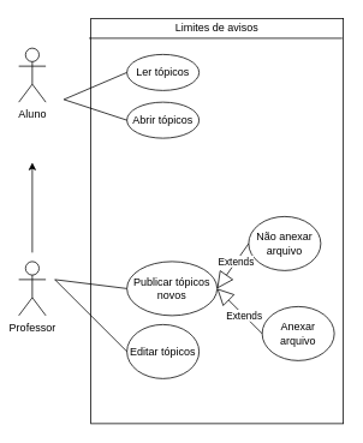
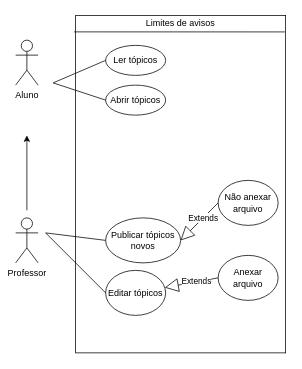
  <mxCell id="0" />
  <mxCell id="1" parent="0" />
  <mxCell id="2" value="Aluno&lt;br&gt;" style="shape=umlActor;verticalLabelPosition=bottom;verticalAlign=top;html=1;outlineConnect=0;" vertex="1" parent="1"><mxGeometry x="20" y="53" width="30" height="60" as="geometry" /></mxCell>
  <mxCell id="3" value="" style="rounded=0;whiteSpace=wrap;html=1;" vertex="1" parent="1"><mxGeometry x="100" y="20" width="280" height="450" as="geometry" /></mxCell>
  <mxCell id="4" value="Limites de avisos" style="text;html=1;strokeColor=none;fillColor=none;align=center;verticalAlign=middle;whiteSpace=wrap;rounded=0;" vertex="1" parent="1"><mxGeometry x="100" y="20" width="280" height="20" as="geometry" /></mxCell>
  <mxCell id="5" value="" style="endArrow=none;html=1;entryX=0.996;entryY=0.049;entryDx=0;entryDy=0;entryPerimeter=0;" edge="1" parent="1" target="3"><mxGeometry width="50" height="50" relative="1" as="geometry"><mxPoint x="98" y="42" as="sourcePoint" /><mxPoint x="220" y="180" as="targetPoint" /></mxGeometry></mxCell>
  <mxCell id="6" style="edgeStyle=orthogonalEdgeStyle;rounded=0;orthogonalLoop=1;jettySize=auto;html=1;" edge="1" parent="1"><mxGeometry relative="1" as="geometry"><mxPoint x="35" y="280" as="sourcePoint" /><mxPoint x="35" y="180" as="targetPoint" /></mxGeometry></mxCell>
  <mxCell id="7" value="Professor" style="shape=umlActor;verticalLabelPosition=bottom;verticalAlign=top;html=1;outlineConnect=0;" vertex="1" parent="1"><mxGeometry x="20" y="290" width="30" height="60" as="geometry" /></mxCell>
  <mxCell id="8" value="Ler tópicos" style="ellipse;whiteSpace=wrap;html=1;" vertex="1" parent="1"><mxGeometry x="140" y="60" width="80" height="40" as="geometry" /></mxCell>
  <mxCell id="9" value="" style="endArrow=none;html=1;entryX=0;entryY=0.5;entryDx=0;entryDy=0;" edge="1" parent="1" target="8"><mxGeometry width="50" height="50" relative="1" as="geometry"><mxPoint x="70" y="110" as="sourcePoint" /><mxPoint x="220" y="180" as="targetPoint" /></mxGeometry></mxCell>
  <mxCell id="10" value="Publicar tópicos novos" style="ellipse;whiteSpace=wrap;html=1;" vertex="1" parent="1"><mxGeometry x="140" y="290" width="100" height="60" as="geometry" /></mxCell>
  <mxCell id="11" value="Editar tópicos" style="ellipse;whiteSpace=wrap;html=1;" vertex="1" parent="1"><mxGeometry x="140" y="360" width="80" height="60" as="geometry" /></mxCell>
  <mxCell id="12" value="" style="endArrow=none;html=1;entryX=0;entryY=0.5;entryDx=0;entryDy=0;" edge="1" parent="1" target="10"><mxGeometry width="50" height="50" relative="1" as="geometry"><mxPoint x="60" y="310" as="sourcePoint" /><mxPoint x="300" y="180" as="targetPoint" /></mxGeometry></mxCell>
  <mxCell id="13" value="" style="endArrow=none;html=1;entryX=0;entryY=0.5;entryDx=0;entryDy=0;" edge="1" parent="1" target="11"><mxGeometry width="50" height="50" relative="1" as="geometry"><mxPoint x="60" y="310" as="sourcePoint" /><mxPoint x="300" y="180" as="targetPoint" /></mxGeometry></mxCell>
  <mxCell id="14" value="Anexar arquivo" style="ellipse;whiteSpace=wrap;html=1;" vertex="1" parent="1"><mxGeometry x="290" y="340" width="80" height="60" as="geometry" /></mxCell>
- <mxCell id="15" value="Extends" style="endArrow=block;endSize=16;endFill=0;html=1;entryX=1;entryY=0.5;entryDx=0;entryDy=0;exitX=0;exitY=0.5;exitDx=0;exitDy=0;" edge="1" parent="1" source="14" target="10"><mxGeometry x="-0.2" width="160" relative="1" as="geometry"><mxPoint x="190" y="200" as="sourcePoint" /><mxPoint x="350" y="200" as="targetPoint" /><mxPoint as="offset" /></mxGeometry></mxCell>
- <mxCell id="16" value="Não anexar arquivo" style="ellipse;whiteSpace=wrap;html=1;" vertex="1" parent="1"><mxGeometry x="275" y="240" width="80" height="60" as="geometry" /></mxCell>
+ <mxCell id="15" value="Extends" style="endArrow=block;endSize=16;endFill=0;html=1;exitX=0;exitY=0.5;exitDx=0;exitDy=0;" edge="1" parent="1" source="14" target="11"><mxGeometry x="-0.2" width="160" relative="1" as="geometry"><mxPoint x="190" y="200" as="sourcePoint" /><mxPoint x="350" y="200" as="targetPoint" /><mxPoint as="offset" /></mxGeometry></mxCell>
+ <mxCell id="16" value="Não anexar arquivo" style="ellipse;whiteSpace=wrap;html=1;" vertex="1" parent="1"><mxGeometry x="290" y="240" width="80" height="60" as="geometry" /></mxCell>
  <mxCell id="17" value="Extends" style="endArrow=block;endSize=16;endFill=0;html=1;exitX=0;exitY=0.5;exitDx=0;exitDy=0;" edge="1" parent="1" source="16"><mxGeometry x="-0.2" width="160" relative="1" as="geometry"><mxPoint x="190" y="230" as="sourcePoint" /><mxPoint x="240" y="320" as="targetPoint" /><mxPoint as="offset" /></mxGeometry></mxCell>
  <mxCell id="18" value="Abrir tópicos" style="ellipse;whiteSpace=wrap;html=1;" vertex="1" parent="1"><mxGeometry x="140" y="113" width="80" height="40" as="geometry" /></mxCell>
  <mxCell id="19" value="" style="endArrow=none;html=1;entryX=0;entryY=0.5;entryDx=0;entryDy=0;" edge="1" parent="1" target="18"><mxGeometry width="50" height="50" relative="1" as="geometry"><mxPoint x="70" y="110" as="sourcePoint" /><mxPoint x="150" y="90" as="targetPoint" /></mxGeometry></mxCell>
